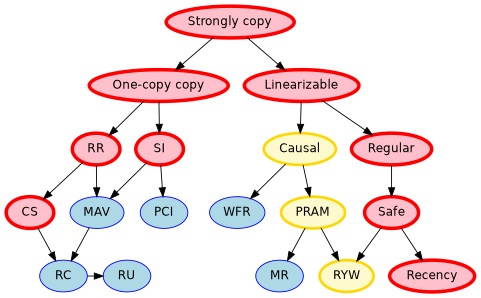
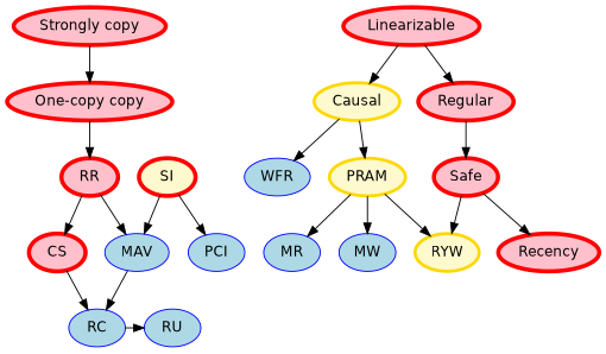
  digraph {
    node [color=red fillcolor=Pink fontname=Helvetica penwidth=4 style=filled]
    RU [color=blue fillcolor=LightBlue penwidth=1]
    RC [color=blue fillcolor=LightBlue penwidth=1]
    MAV [color=blue fillcolor=LightBlue penwidth=1]
    PCI [color=blue fillcolor=LightBlue penwidth=1]
    WFR [color=blue fillcolor=LightBlue penwidth=1]
    MR [color=blue fillcolor=LightBlue penwidth=1]
+   MW [color=blue fillcolor=LightBlue penwidth=1]
    RYW [color=Gold fillcolor=LemonChiffon penwidth=3]
    PRAM [color=Gold fillcolor=LemonChiffon penwidth=3]
    Causal [color=Gold fillcolor=LemonChiffon penwidth=3]
    CS
    RR
-   SI
+   SI [fillcolor=LemonChiffon]
    n14 [label="One-copy copy"]
    Recency
    Safe
    Regular
    Linearizable
    n19 [label="Strongly copy"]
    subgraph sub_1 {
      MAV
      PCI
      WFR
      MR
+     MW
      subgraph sub_2 {
        rank=same
        RU
        RC
      }
    }
    subgraph sub_3 {
      RYW
      PRAM
      Causal
    }
    subgraph sub_4 {
      CS
      RR
      SI
      n14
      Recency
      Safe
      Regular
      Linearizable
      n19
    }
    RC -> RU
    MAV -> RC
    PRAM -> MR
+   PRAM -> MW
    PRAM -> RYW
    Causal -> WFR
    Causal -> PRAM
    CS -> RC
    RR -> MAV
    RR -> CS
    SI -> MAV
    SI -> PCI
    n14 -> RR
-   n14 -> SI
    Safe -> RYW
    Safe -> Recency
    Regular -> Safe
    Linearizable -> Causal
    Linearizable -> Regular
    n19 -> n14
-   n19 -> Linearizable
  }
